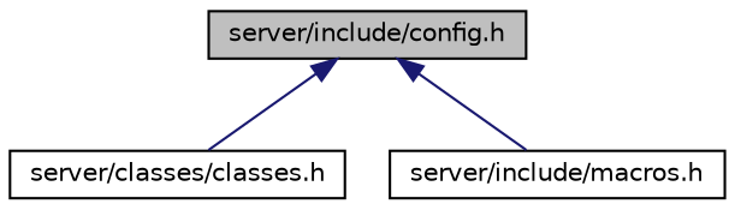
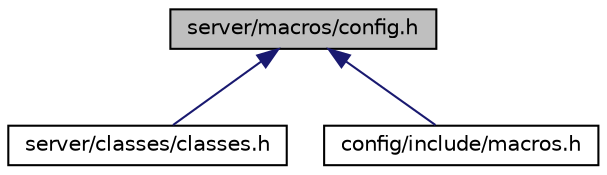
  digraph {
    node [color=black fillcolor=white fontname=Helvetica fontsize=10 shape=record style=filled]
    edge [color=midnightblue dir=back fontname=Helvetica fontsize=10 labelfontname=Helvetica labelfontsize=10 style=solid]
-   n1 [fillcolor=grey75 fontcolor=black height=0.2 label="server/include/config.h" width=0.4]
+   n1 [fillcolor=grey75 fontcolor=black height=0.2 label="server/macros/config.h" width=0.4]
    n2 [height=0.2 label="server/classes/classes.h" width=0.4]
-   n3 [height=0.2 label="server/include/macros.h" width=0.4]
+   n3 [height=0.2 label="config/include/macros.h" width=0.4]
    n1 -> n2
    n1 -> n3
  }
